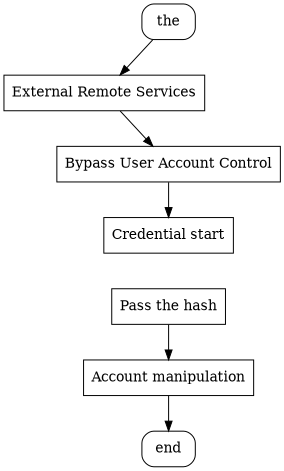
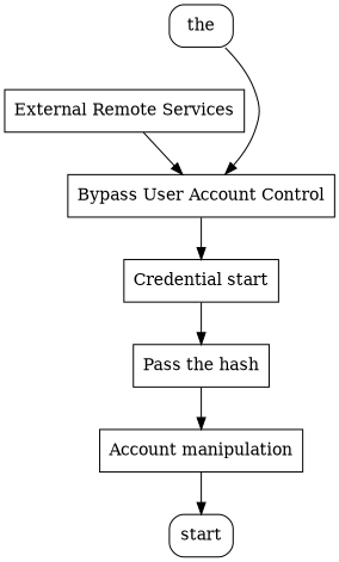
  digraph {
    node [shape=box]
    n1 [label=the style=rounded]
    n2 [label="External Remote Services"]
    n3 [label="Bypass User Account Control"]
    n4 [label="Credential start"]
    n5 [label="Pass the hash"]
    n6 [label="Account manipulation"]
-   n7 [label=end style=rounded]
-   n1 -> n2
+   n7 [label=start style=rounded]
+   n1 -> n3
    n2 -> n3
    n3 -> n4
+   n4 -> n5
    n5 -> n6
    n6 -> n7
  }
